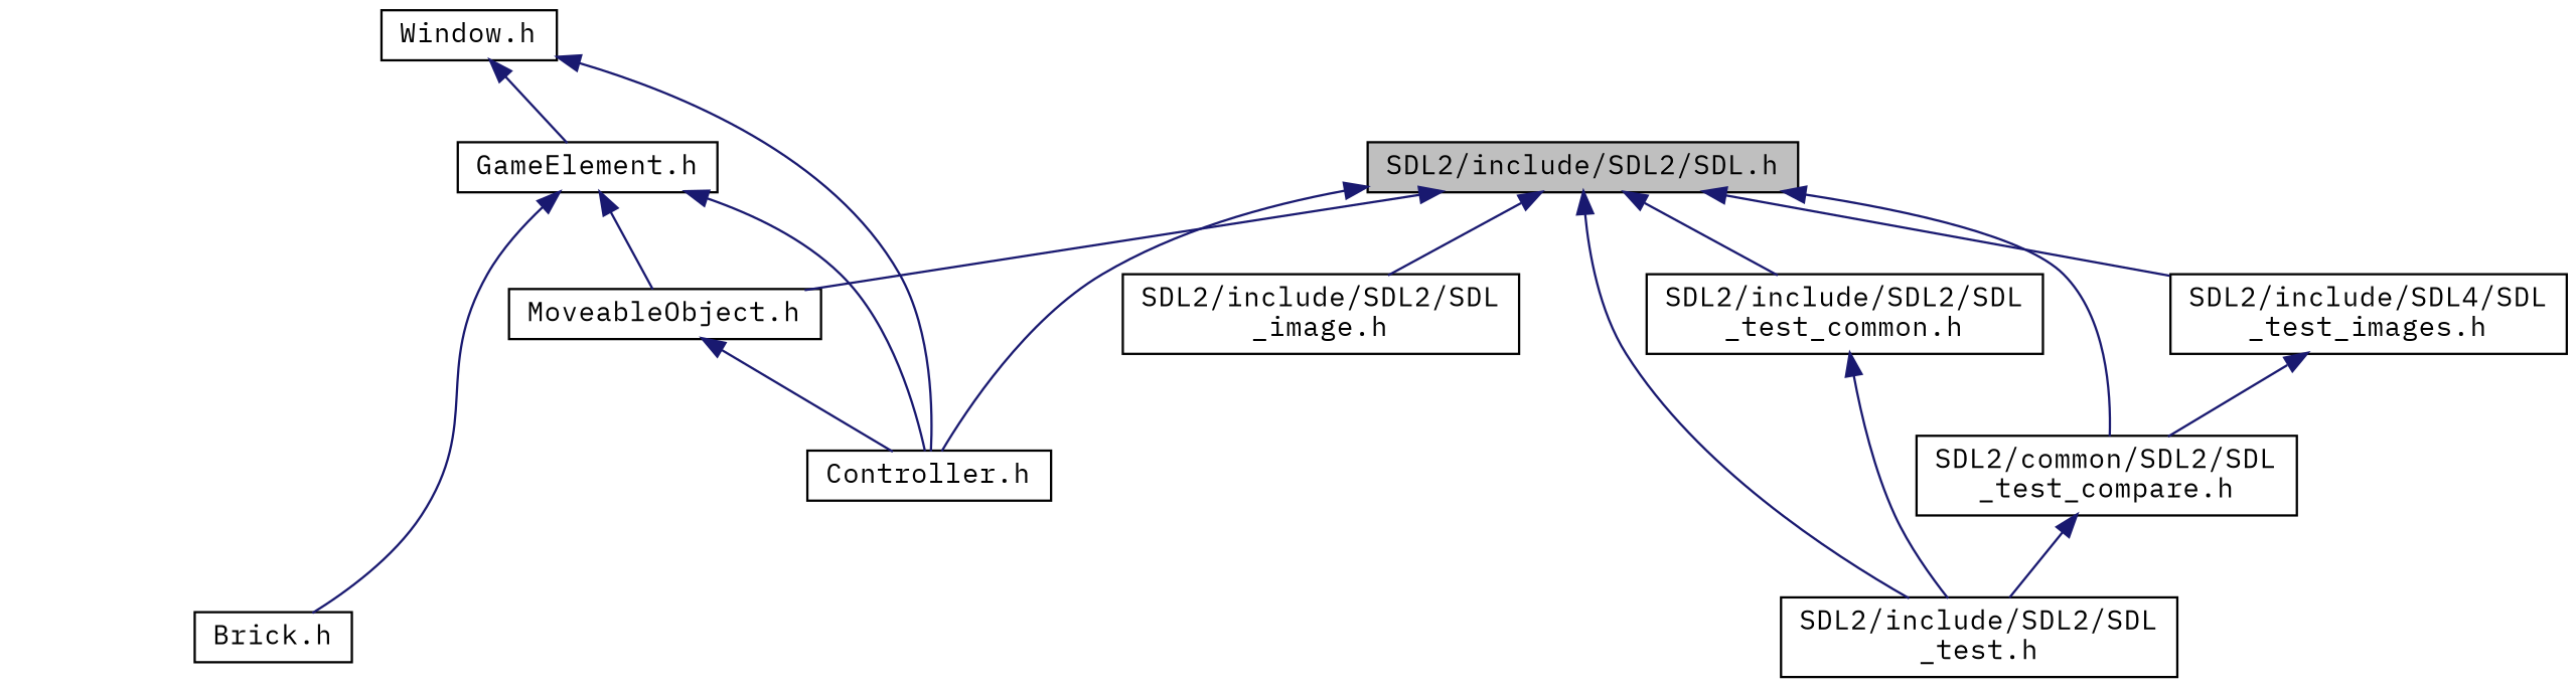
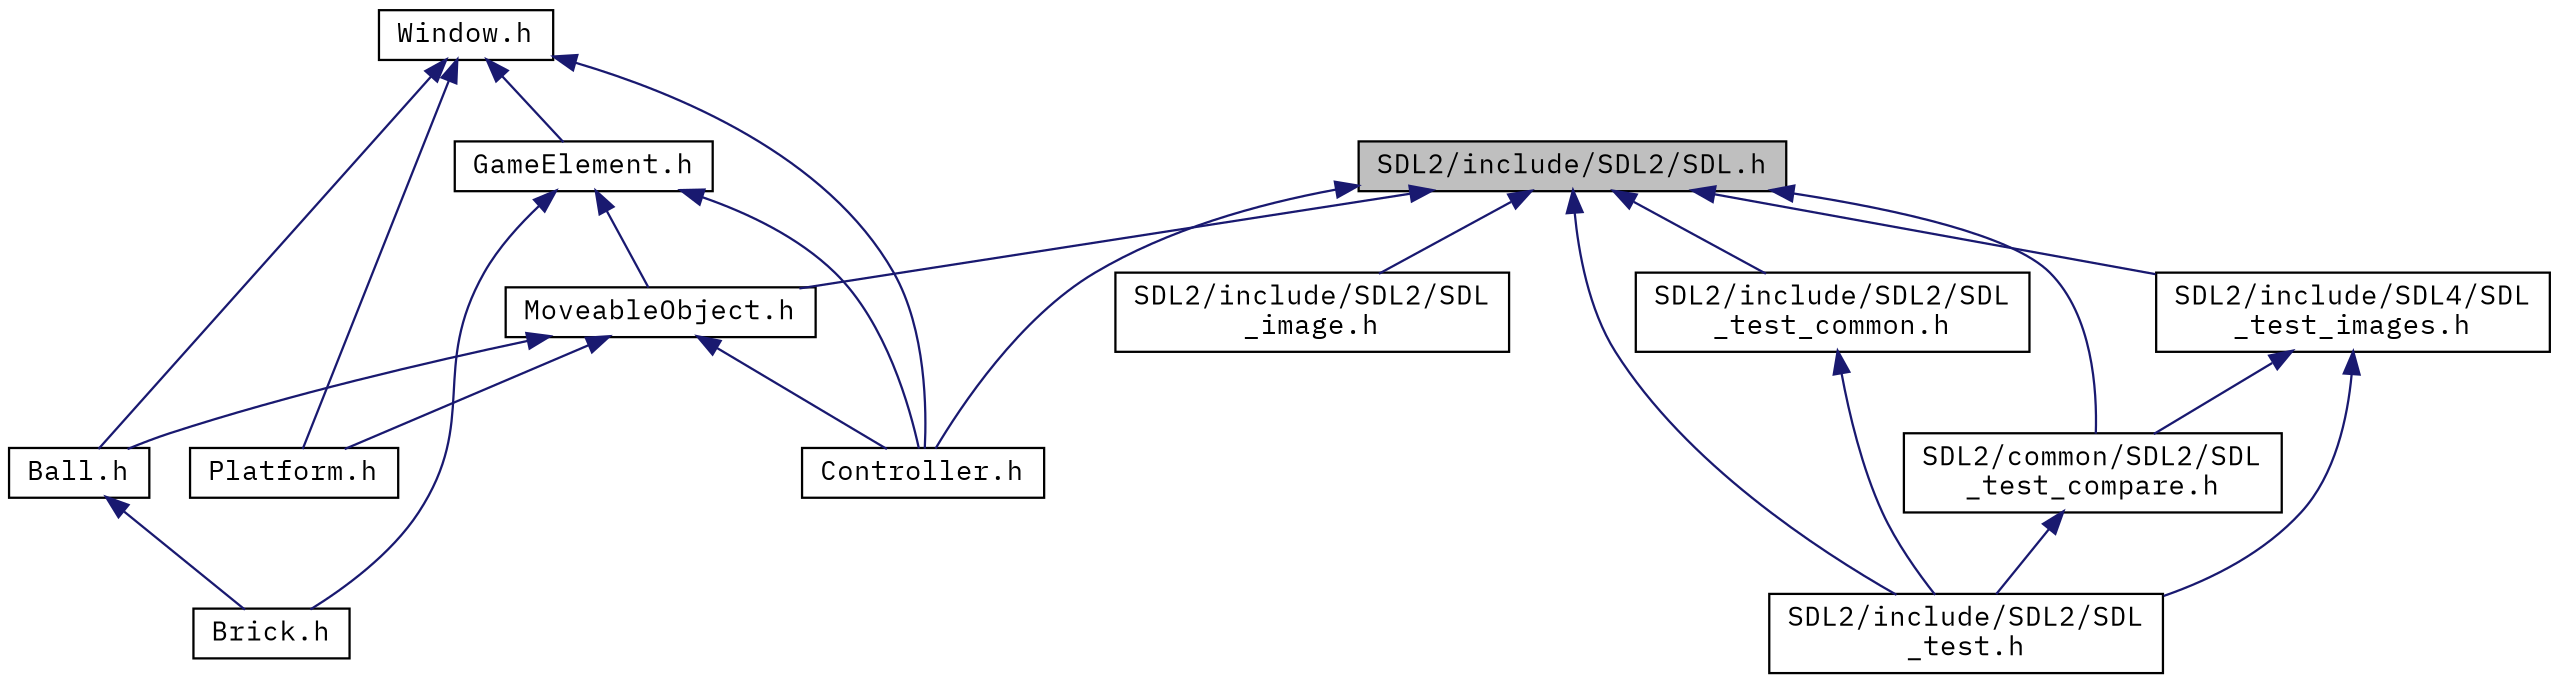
  digraph {
    fontname="IBM Plex Mono"
    node [color=black fillcolor=white fontname="IBM Plex Mono" fontsize=12 shape=record style=filled]
    edge [color=midnightblue dir=back fontname="IBM Plex Mono" fontsize=12 labelfontname=Helvetica labelfontsize=12 style=solid]
    n1 [fillcolor=grey75 fontcolor=black height=0.2 label="SDL2/include/SDL2/SDL.h" width=0.4]
    n2 [height=0.2 label="Controller.h" width=0.4]
    n3 [height=0.2 label="SDL2/include/SDL2/SDL\l_image.h" width=0.4]
    n4 [height=0.2 label="SDL2/include/SDL2/SDL\l_test.h" width=0.4]
    n5 [height=0.2 label="SDL2/include/SDL2/SDL\l_test_common.h" width=0.4]
    n6 [height=0.2 label="SDL2/common/SDL2/SDL\l_test_compare.h" width=0.4]
    n7 [height=0.2 label="SDL2/include/SDL4/SDL\l_test_images.h" width=0.4]
    n8 [height=0.2 label="MoveableObject.h" width=0.4]
    n9 [height=0.2 label="Window.h" width=0.4]
+   n10 [height=0.2 label="Ball.h" width=0.4]
+   n11 [height=0.2 label="Platform.h" width=0.4]
    n12 [height=0.2 label="GameElement.h" width=0.4]
    n13 [height=0.2 label="Brick.h" width=0.4]
    n1 -> n2
    n1 -> n3
    n1 -> n4
    n1 -> n5
    n1 -> n6
    n1 -> n7
    n1 -> n8
    n5 -> n4
    n6 -> n4
+   n7 -> n4
    n7 -> n6
    n8 -> n2
+   n8 -> n10
+   n8 -> n11
    n9 -> n2
+   n9 -> n10
+   n9 -> n11
    n9 -> n12
+   n10 -> n13
    n12 -> n2
    n12 -> n8
    n12 -> n13
  }
